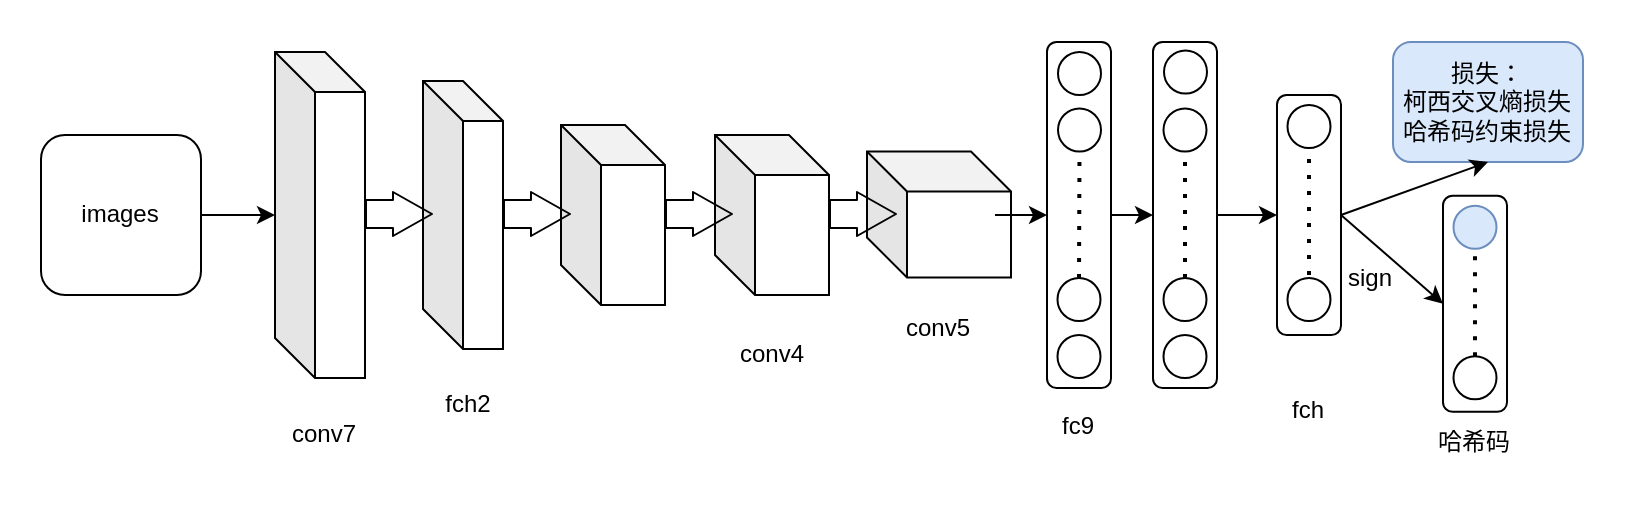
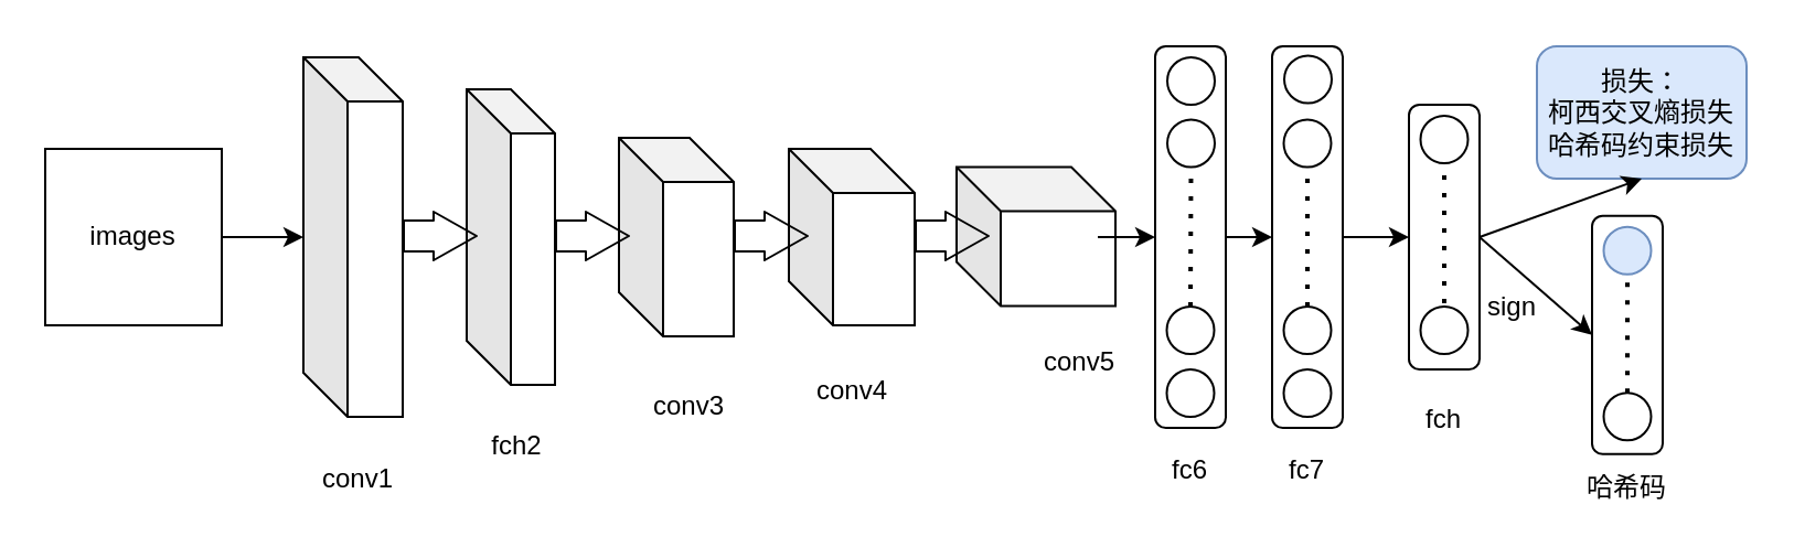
  <mxCell id="0" />
  <mxCell id="1" parent="0" />
  <mxCell id="2" value="" style="shape=cube;whiteSpace=wrap;html=1;boundedLbl=1;backgroundOutline=1;darkOpacity=0.05;darkOpacity2=0.1;flipH=0;flipV=0;" vertex="1" parent="1"><mxGeometry x="137" y="25.5" width="45" height="163" as="geometry" /></mxCell>
- <mxCell id="3" value="images" style="whiteSpace=wrap;html=1;aspect=fixed;rounded=1;" vertex="1" parent="1"><mxGeometry x="20" y="67" width="80" height="80" as="geometry" /></mxCell>
+ <mxCell id="3" value="images" style="whiteSpace=wrap;html=1;aspect=fixed;" vertex="1" parent="1"><mxGeometry x="20" y="67" width="80" height="80" as="geometry" /></mxCell>
  <mxCell id="4" value="" style="endArrow=classic;html=1;" edge="1" parent="1" source="3" target="2"><mxGeometry width="50" height="50" relative="1" as="geometry"><mxPoint x="110" y="162" as="sourcePoint" /><mxPoint x="160" y="112" as="targetPoint" /></mxGeometry></mxCell>
  <mxCell id="5" value="" style="shape=cube;whiteSpace=wrap;html=1;boundedLbl=1;backgroundOutline=1;darkOpacity=0.05;darkOpacity2=0.1;" vertex="1" parent="1"><mxGeometry x="211" y="40" width="40" height="134" as="geometry" /></mxCell>
  <mxCell id="6" value="" style="shape=cube;whiteSpace=wrap;html=1;boundedLbl=1;backgroundOutline=1;darkOpacity=0.05;darkOpacity2=0.1;" vertex="1" parent="1"><mxGeometry x="280" y="62" width="52" height="90" as="geometry" /></mxCell>
  <mxCell id="7" value="" style="shape=cube;whiteSpace=wrap;html=1;boundedLbl=1;backgroundOutline=1;darkOpacity=0.05;darkOpacity2=0.1;" vertex="1" parent="1"><mxGeometry x="357" y="67" width="57" height="80" as="geometry" /></mxCell>
  <mxCell id="8" value="" style="shape=cube;whiteSpace=wrap;html=1;boundedLbl=1;backgroundOutline=1;darkOpacity=0.05;darkOpacity2=0.1;" vertex="1" parent="1"><mxGeometry x="433" y="75.25" width="72" height="63" as="geometry" /></mxCell>
  <mxCell id="9" value="" style="rounded=1;whiteSpace=wrap;html=1;" vertex="1" parent="1"><mxGeometry x="523" y="20.5" width="32" height="173" as="geometry" /></mxCell>
  <mxCell id="10" value="" style="rounded=1;whiteSpace=wrap;html=1;" vertex="1" parent="1"><mxGeometry x="638" y="47" width="32" height="120" as="geometry" /></mxCell>
  <mxCell id="11" value="" style="ellipse;whiteSpace=wrap;html=1;aspect=fixed;" vertex="1" parent="1"><mxGeometry x="528.5" y="25.5" width="21.5" height="21.5" as="geometry" /></mxCell>
  <mxCell id="12" value="" style="ellipse;whiteSpace=wrap;html=1;aspect=fixed;" vertex="1" parent="1"><mxGeometry x="528.5" y="53.75" width="21.5" height="21.5" as="geometry" /></mxCell>
  <mxCell id="13" value="" style="ellipse;whiteSpace=wrap;html=1;aspect=fixed;" vertex="1" parent="1"><mxGeometry x="528.25" y="167" width="21.5" height="21.5" as="geometry" /></mxCell>
  <mxCell id="14" value="" style="ellipse;whiteSpace=wrap;html=1;aspect=fixed;" vertex="1" parent="1"><mxGeometry x="528.25" y="138.5" width="21.5" height="21.5" as="geometry" /></mxCell>
  <mxCell id="15" value="" style="endArrow=none;dashed=1;html=1;dashPattern=1 3;strokeWidth=2;entryX=0.5;entryY=1;entryDx=0;entryDy=0;exitX=0.5;exitY=0;exitDx=0;exitDy=0;" edge="1" parent="1"><mxGeometry width="50" height="50" relative="1" as="geometry"><mxPoint x="582" y="124.25" as="sourcePoint" /><mxPoint x="582" y="65.25" as="targetPoint" /></mxGeometry></mxCell>
  <mxCell id="16" value="" style="rounded=1;whiteSpace=wrap;html=1;" vertex="1" parent="1"><mxGeometry x="576" y="20.5" width="32" height="173" as="geometry" /></mxCell>
  <mxCell id="17" value="" style="ellipse;whiteSpace=wrap;html=1;aspect=fixed;" vertex="1" parent="1"><mxGeometry x="581.5" y="24.75" width="21.5" height="21.5" as="geometry" /></mxCell>
  <mxCell id="18" value="" style="ellipse;whiteSpace=wrap;html=1;aspect=fixed;" vertex="1" parent="1"><mxGeometry x="581.25" y="53.75" width="21.5" height="21.5" as="geometry" /></mxCell>
  <mxCell id="19" value="" style="ellipse;whiteSpace=wrap;html=1;aspect=fixed;" vertex="1" parent="1"><mxGeometry x="581.25" y="167" width="21.5" height="21.5" as="geometry" /></mxCell>
  <mxCell id="20" value="" style="ellipse;whiteSpace=wrap;html=1;aspect=fixed;" vertex="1" parent="1"><mxGeometry x="581.25" y="138.5" width="21.5" height="21.5" as="geometry" /></mxCell>
  <mxCell id="21" value="" style="endArrow=none;dashed=1;html=1;dashPattern=1 3;strokeWidth=2;entryX=0.5;entryY=1;entryDx=0;entryDy=0;exitX=0.5;exitY=0;exitDx=0;exitDy=0;" edge="1" parent="1" source="14" target="12"><mxGeometry width="50" height="50" relative="1" as="geometry"><mxPoint x="415" y="258" as="sourcePoint" /><mxPoint x="465" y="208" as="targetPoint" /></mxGeometry></mxCell>
  <mxCell id="22" value="" style="endArrow=none;dashed=1;html=1;dashPattern=1 3;strokeWidth=2;entryX=0.5;entryY=1;entryDx=0;entryDy=0;exitX=0.5;exitY=0;exitDx=0;exitDy=0;" edge="1" parent="1" source="20" target="18"><mxGeometry width="50" height="50" relative="1" as="geometry"><mxPoint x="419" y="246" as="sourcePoint" /><mxPoint x="469" y="196" as="targetPoint" /></mxGeometry></mxCell>
  <mxCell id="23" value="" style="endArrow=classic;html=1;exitX=1;exitY=0.5;exitDx=0;exitDy=0;entryX=0;entryY=0.5;entryDx=0;entryDy=0;" edge="1" parent="1" source="9" target="16"><mxGeometry width="50" height="50" relative="1" as="geometry"><mxPoint x="422" y="247" as="sourcePoint" /><mxPoint x="472" y="197" as="targetPoint" /></mxGeometry></mxCell>
  <mxCell id="24" value="" style="ellipse;whiteSpace=wrap;html=1;aspect=fixed;" vertex="1" parent="1"><mxGeometry x="643.25" y="52" width="21.5" height="21.5" as="geometry" /></mxCell>
  <mxCell id="25" value="" style="ellipse;whiteSpace=wrap;html=1;aspect=fixed;" vertex="1" parent="1"><mxGeometry x="643.25" y="138.5" width="21.5" height="21.5" as="geometry" /></mxCell>
  <mxCell id="26" value="" style="endArrow=none;dashed=1;html=1;dashPattern=1 3;strokeWidth=2;entryX=0.5;entryY=1;entryDx=0;entryDy=0;" edge="1" parent="1" target="24"><mxGeometry width="50" height="50" relative="1" as="geometry"><mxPoint x="654" y="137" as="sourcePoint" /><mxPoint x="704" y="216" as="targetPoint" /></mxGeometry></mxCell>
  <mxCell id="27" value="" style="endArrow=classic;html=1;exitX=1;exitY=0.5;exitDx=0;exitDy=0;entryX=0;entryY=0.5;entryDx=0;entryDy=0;" edge="1" parent="1" source="16" target="10"><mxGeometry width="50" height="50" relative="1" as="geometry"><mxPoint x="629" y="279" as="sourcePoint" /><mxPoint x="679" y="229" as="targetPoint" /></mxGeometry></mxCell>
  <mxCell id="28" value="" style="shape=flexArrow;endArrow=classic;html=1;width=14;endSize=6.17;endWidth=7;" edge="1" parent="1"><mxGeometry width="50" height="50" relative="1" as="geometry"><mxPoint x="182" y="106.5" as="sourcePoint" /><mxPoint x="216" y="106.5" as="targetPoint" /></mxGeometry></mxCell>
  <mxCell id="29" value="" style="shape=flexArrow;endArrow=classic;html=1;width=14;endSize=6.17;endWidth=7;" edge="1" parent="1"><mxGeometry width="50" height="50" relative="1" as="geometry"><mxPoint x="251" y="106.5" as="sourcePoint" /><mxPoint x="285" y="106.5" as="targetPoint" /></mxGeometry></mxCell>
  <mxCell id="30" value="" style="shape=flexArrow;endArrow=classic;html=1;width=14;endSize=6.17;endWidth=7;" edge="1" parent="1"><mxGeometry width="50" height="50" relative="1" as="geometry"><mxPoint x="332" y="106.5" as="sourcePoint" /><mxPoint x="366" y="106.5" as="targetPoint" /></mxGeometry></mxCell>
  <mxCell id="31" value="" style="shape=flexArrow;endArrow=classic;html=1;width=14;endSize=6.17;endWidth=7;" edge="1" parent="1"><mxGeometry width="50" height="50" relative="1" as="geometry"><mxPoint x="414" y="106.5" as="sourcePoint" /><mxPoint x="448" y="106.5" as="targetPoint" /></mxGeometry></mxCell>
  <mxCell id="32" value="" style="endArrow=classic;html=1;entryX=0;entryY=0.5;entryDx=0;entryDy=0;" edge="1" parent="1" target="9"><mxGeometry width="50" height="50" relative="1" as="geometry"><mxPoint x="497" y="107" as="sourcePoint" /><mxPoint x="497" y="203" as="targetPoint" /></mxGeometry></mxCell>
  <mxCell id="33" value="" style="rounded=1;whiteSpace=wrap;html=1;" vertex="1" parent="1"><mxGeometry x="721" y="97.38" width="32" height="108" as="geometry" /></mxCell>
  <mxCell id="34" value="" style="ellipse;whiteSpace=wrap;html=1;aspect=fixed;fillColor=#dae8fc;strokeColor=#6c8ebf;" vertex="1" parent="1"><mxGeometry x="726.25" y="102.38" width="21.5" height="21.5" as="geometry" /></mxCell>
  <mxCell id="35" value="" style="endArrow=none;dashed=1;html=1;dashPattern=1 3;strokeWidth=2;entryX=0.5;entryY=1;entryDx=0;entryDy=0;startArrow=none;exitX=0.5;exitY=0;exitDx=0;exitDy=0;" edge="1" parent="1" source="41" target="34"><mxGeometry width="50" height="50" relative="1" as="geometry"><mxPoint x="737" y="168.38" as="sourcePoint" /><mxPoint x="787" y="266.38" as="targetPoint" /></mxGeometry></mxCell>
- <mxCell id="36" value="conv7" style="text;html=1;strokeColor=none;fillColor=none;align=center;verticalAlign=middle;whiteSpace=wrap;rounded=0;" vertex="1" parent="1"><mxGeometry x="142" y="207" width="40" height="20" as="geometry" /></mxCell>
+ <mxCell id="36" value="conv1" style="text;html=1;strokeColor=none;fillColor=none;align=center;verticalAlign=middle;whiteSpace=wrap;rounded=0;" vertex="1" parent="1"><mxGeometry x="142" y="207" width="40" height="20" as="geometry" /></mxCell>
  <mxCell id="37" value="fch2" style="text;html=1;strokeColor=none;fillColor=none;align=center;verticalAlign=middle;whiteSpace=wrap;rounded=0;" vertex="1" parent="1"><mxGeometry x="214" y="192" width="40" height="20" as="geometry" /></mxCell>
+ <mxCell id="38" value="conv3" style="text;html=1;strokeColor=none;fillColor=none;align=center;verticalAlign=middle;whiteSpace=wrap;rounded=0;" vertex="1" parent="1"><mxGeometry x="292" y="173.5" width="40" height="20" as="geometry" /></mxCell>
  <mxCell id="39" value="conv4" style="text;html=1;strokeColor=none;fillColor=none;align=center;verticalAlign=middle;whiteSpace=wrap;rounded=0;" vertex="1" parent="1"><mxGeometry x="366" y="167" width="40" height="20" as="geometry" /></mxCell>
- <mxCell id="40" value="conv5" style="text;html=1;strokeColor=none;fillColor=none;align=center;verticalAlign=middle;whiteSpace=wrap;rounded=0;" vertex="1" parent="1"><mxGeometry x="449" y="154" width="40" height="20" as="geometry" /></mxCell>
+ <mxCell id="40" value="conv5" style="text;html=1;strokeColor=none;fillColor=none;align=center;verticalAlign=middle;whiteSpace=wrap;rounded=0;" vertex="1" parent="1"><mxGeometry x="469" y="154" width="40" height="20" as="geometry" /></mxCell>
  <mxCell id="41" value="" style="ellipse;whiteSpace=wrap;html=1;aspect=fixed;" vertex="1" parent="1"><mxGeometry x="726.25" y="177.63" width="21.5" height="21.5" as="geometry" /></mxCell>
  <mxCell id="42" value="" style="endArrow=classic;html=1;exitX=1;exitY=0.5;exitDx=0;exitDy=0;entryX=0;entryY=0.5;entryDx=0;entryDy=0;" edge="1" parent="1" source="10" target="33"><mxGeometry width="50" height="50" relative="1" as="geometry"><mxPoint x="655" y="301" as="sourcePoint" /><mxPoint x="705" y="251" as="targetPoint" /></mxGeometry></mxCell>
- <mxCell id="43" value="fc9" style="text;html=1;strokeColor=none;fillColor=none;align=center;verticalAlign=middle;whiteSpace=wrap;rounded=0;" vertex="1" parent="1"><mxGeometry x="519" y="203" width="40" height="20" as="geometry" /></mxCell>
- <mxCell id="45" value="fch" style="text;html=1;strokeColor=none;fillColor=none;align=center;verticalAlign=middle;whiteSpace=wrap;rounded=0;" vertex="1" parent="1"><mxGeometry x="634" y="195" width="40" height="20" as="geometry" /></mxCell>
+ <mxCell id="43" value="fc6" style="text;html=1;strokeColor=none;fillColor=none;align=center;verticalAlign=middle;whiteSpace=wrap;rounded=0;" vertex="1" parent="1"><mxGeometry x="519" y="203" width="40" height="20" as="geometry" /></mxCell>
+ <mxCell id="44" value="fc7" style="text;html=1;strokeColor=none;fillColor=none;align=center;verticalAlign=middle;whiteSpace=wrap;rounded=0;" vertex="1" parent="1"><mxGeometry x="572" y="203" width="40" height="20" as="geometry" /></mxCell>
+ <mxCell id="45" value="fch" style="text;html=1;strokeColor=none;fillColor=none;align=center;verticalAlign=middle;whiteSpace=wrap;rounded=0;" vertex="1" parent="1"><mxGeometry x="634" y="180" width="40" height="20" as="geometry" /></mxCell>
  <mxCell id="46" value="sign" style="text;html=1;strokeColor=none;fillColor=none;align=center;verticalAlign=middle;whiteSpace=wrap;rounded=0;" vertex="1" parent="1"><mxGeometry x="665" y="129" width="40" height="20" as="geometry" /></mxCell>
  <mxCell id="47" value="哈希码" style="text;html=1;strokeColor=none;fillColor=none;align=center;verticalAlign=middle;whiteSpace=wrap;rounded=0;" vertex="1" parent="1"><mxGeometry x="717" y="210.63" width="40" height="20" as="geometry" /></mxCell>
  <mxCell id="48" value="&lt;div&gt;&lt;span&gt;损失：&lt;/span&gt;&lt;/div&gt;&lt;div&gt;&lt;span&gt;柯西交叉熵损失&lt;/span&gt;&lt;/div&gt;&lt;div&gt;&lt;span&gt;哈希码约束损失&lt;/span&gt;&lt;/div&gt;" style="rounded=1;whiteSpace=wrap;html=1;align=center;fillColor=#dae8fc;strokeColor=#6c8ebf;" vertex="1" parent="1"><mxGeometry x="696" y="20.5" width="95" height="60" as="geometry" /></mxCell>
  <mxCell id="49" value="" style="endArrow=classic;html=1;exitX=1;exitY=0.5;exitDx=0;exitDy=0;entryX=0.5;entryY=1;entryDx=0;entryDy=0;" edge="1" parent="1" source="10" target="48"><mxGeometry width="50" height="50" relative="1" as="geometry"><mxPoint x="632" y="358" as="sourcePoint" /><mxPoint x="682" y="308" as="targetPoint" /></mxGeometry></mxCell>
